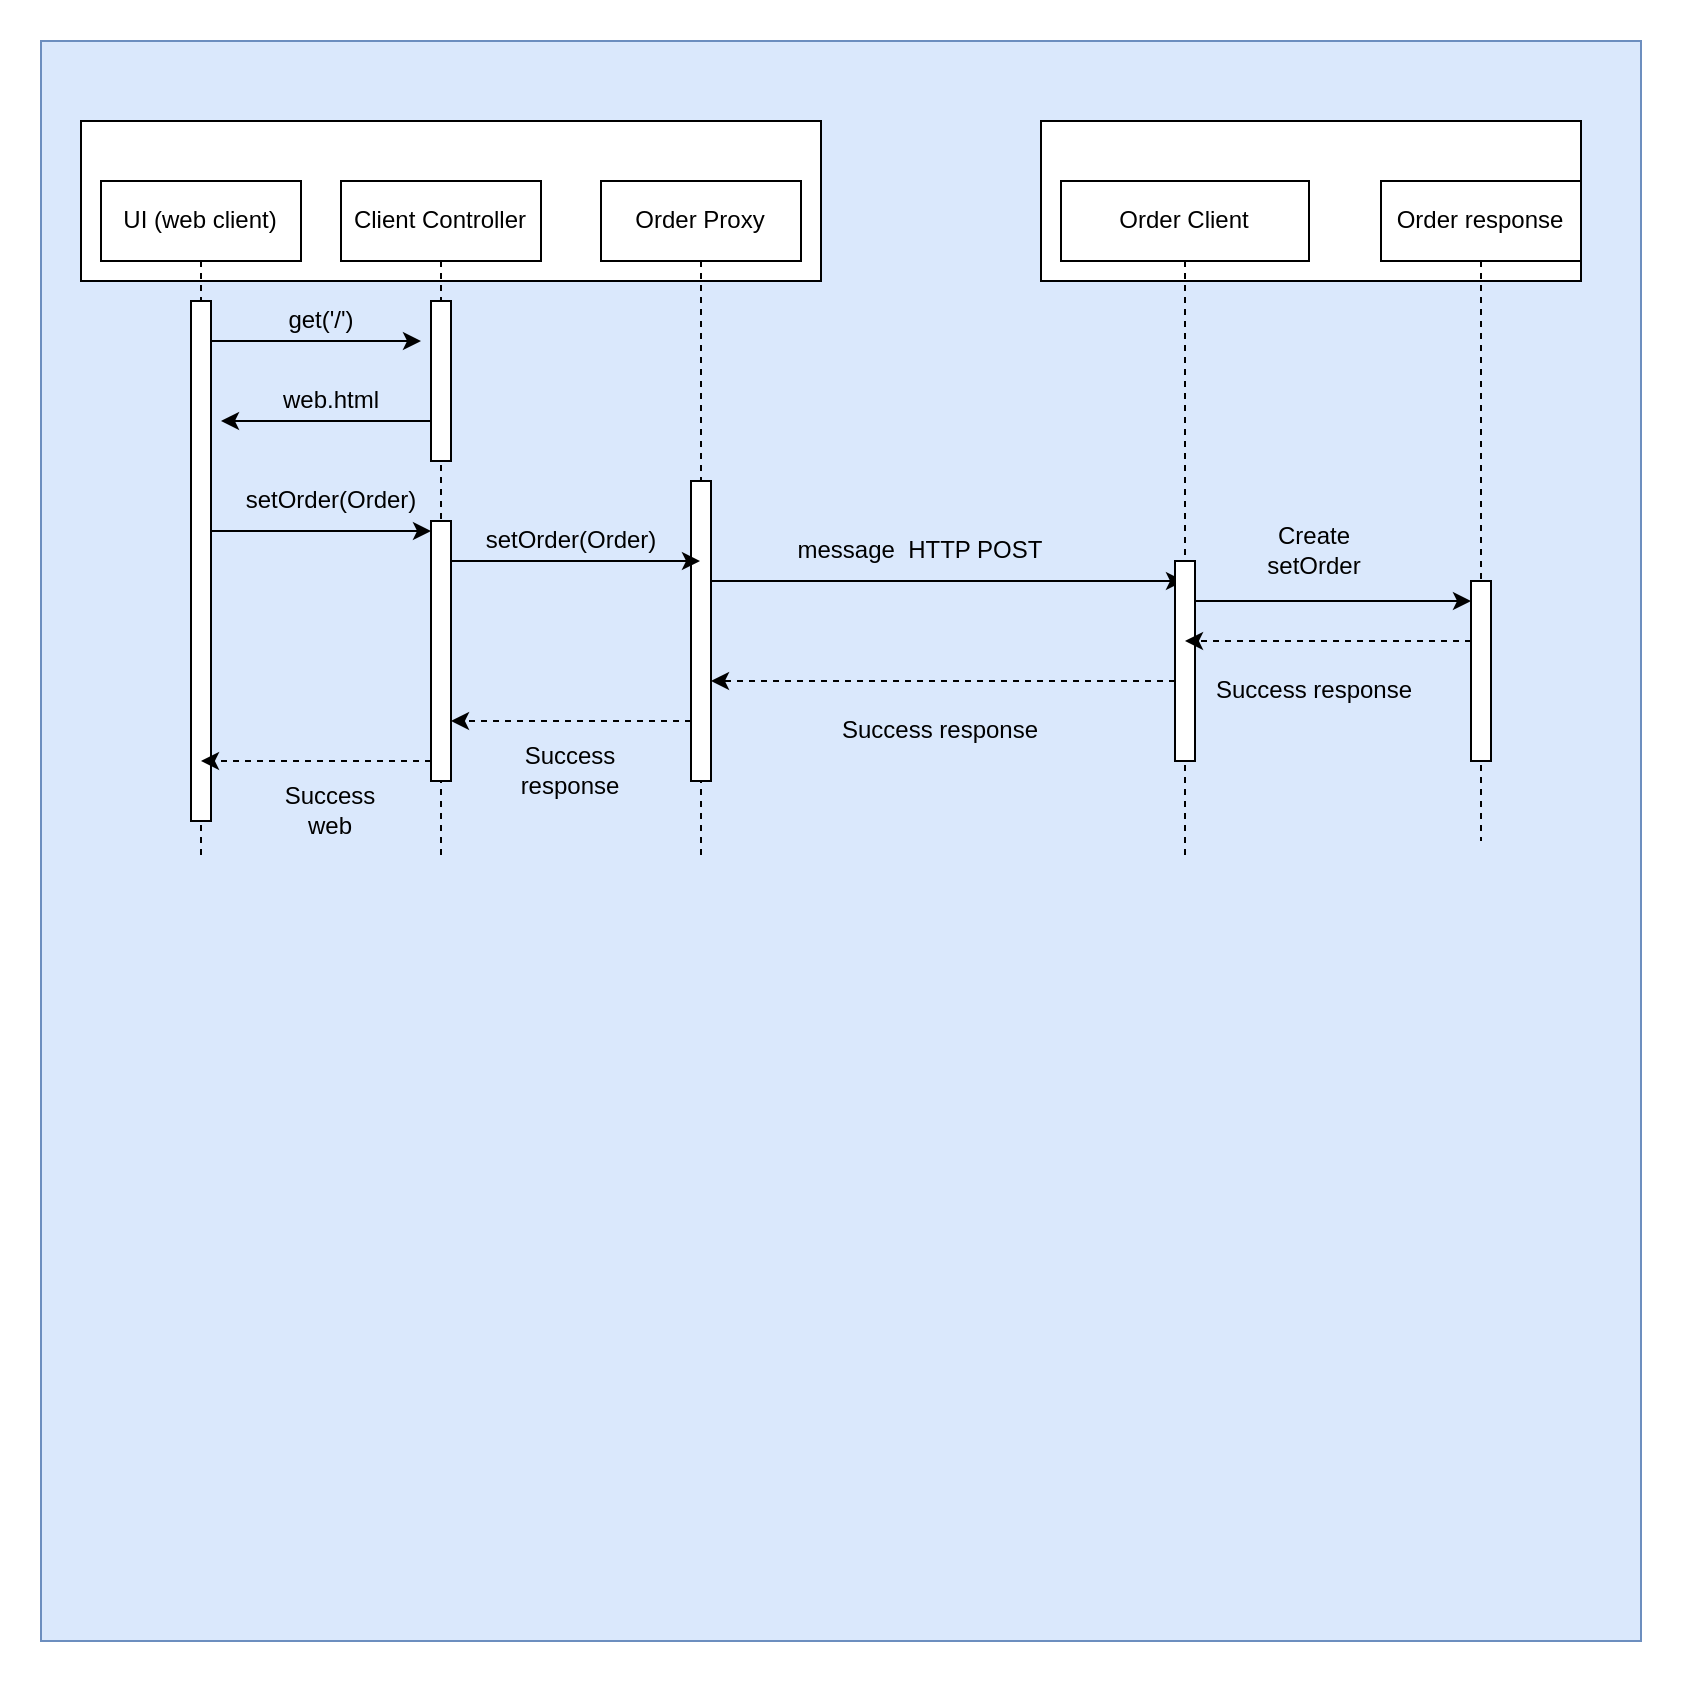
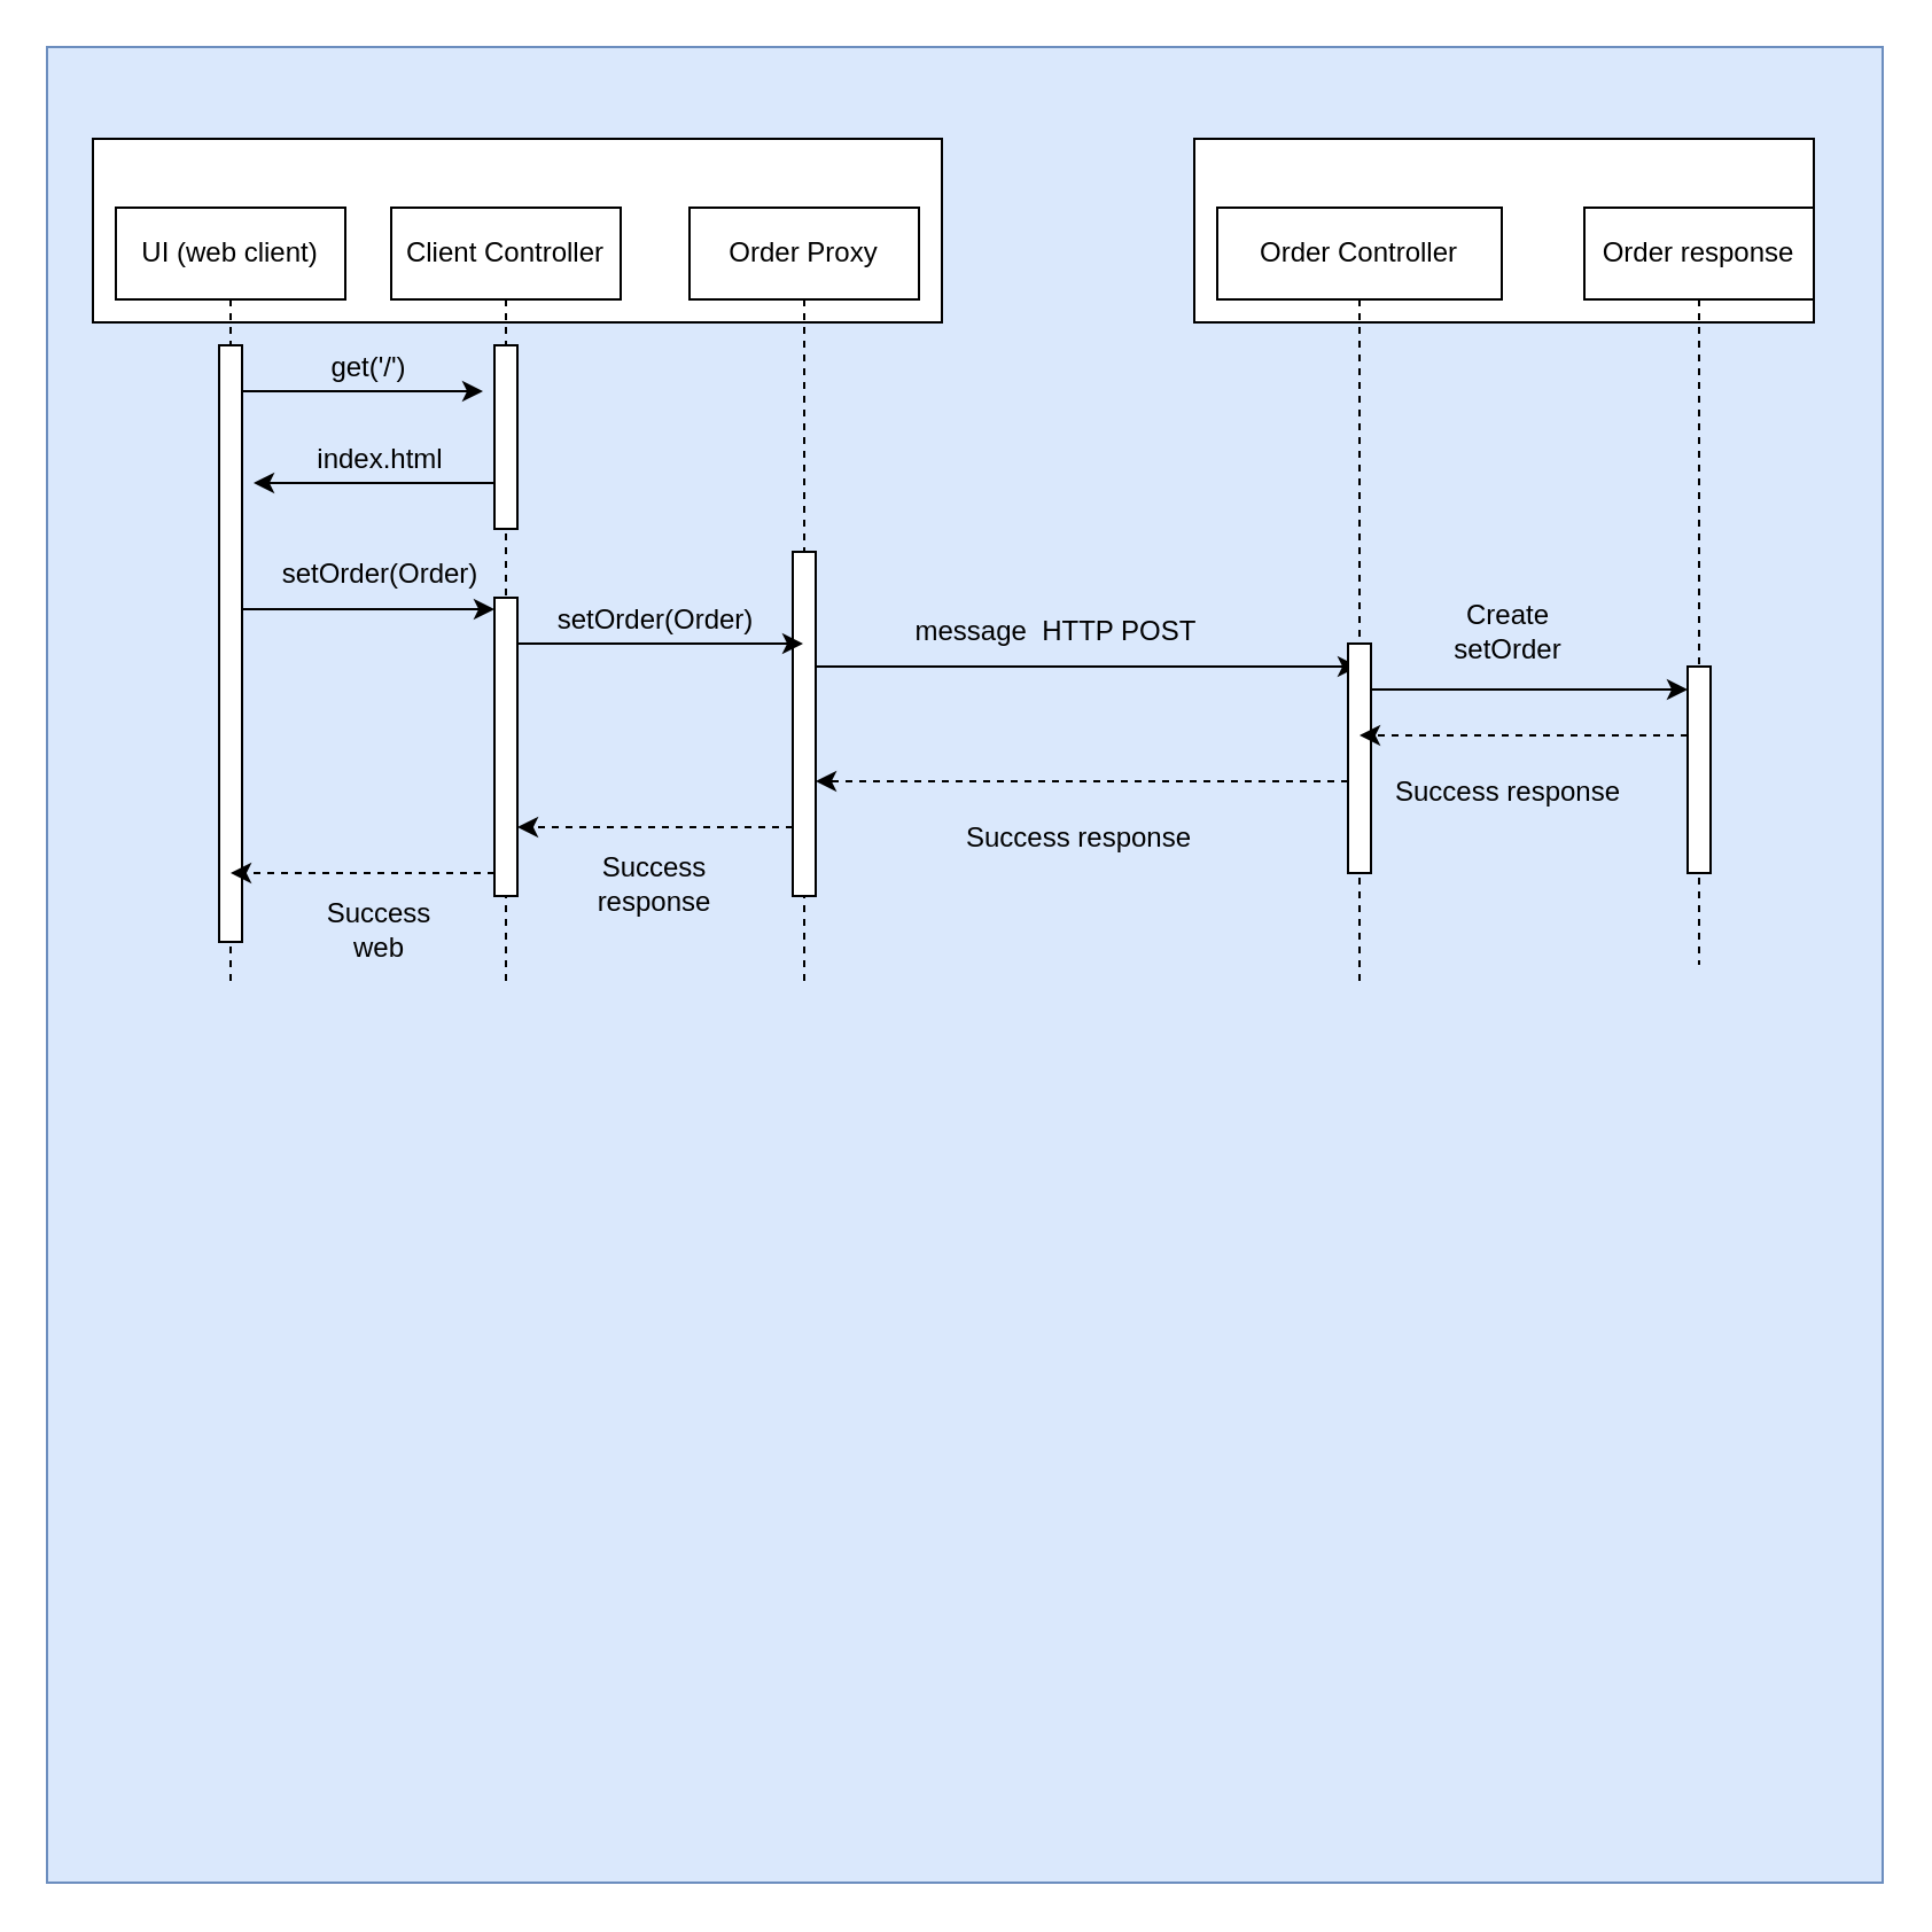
  <mxCell id="0" />
  <mxCell id="1" parent="0" />
  <mxCell id="2" value="" style="whiteSpace=wrap;html=1;aspect=fixed;fillColor=#dae8fc;strokeColor=#6c8ebf;" vertex="1" parent="1"><mxGeometry y="20" width="800" height="800" as="geometry" x="20" /></mxCell>
  <mxCell id="3" value="" style="rounded=0;whiteSpace=wrap;html=1;" vertex="1" parent="1"><mxGeometry x="40" y="60" width="370" height="80" as="geometry" /></mxCell>
  <mxCell id="4" value="" style="rounded=0;whiteSpace=wrap;html=1;" vertex="1" parent="1"><mxGeometry x="520" y="60" width="270" height="80" as="geometry" /></mxCell>
  <mxCell id="5" style="edgeStyle=orthogonalEdgeStyle;rounded=0;orthogonalLoop=1;jettySize=auto;html=1;" edge="1" parent="1" source="16" target="12"><mxGeometry relative="1" as="geometry"><Array as="points"><mxPoint x="440" y="290" /><mxPoint x="440" y="290" /></Array></mxGeometry></mxCell>
  <mxCell id="6" value="Client Controller" style="shape=umlLifeline;perimeter=lifelinePerimeter;whiteSpace=wrap;html=1;container=1;collapsible=0;recursiveResize=0;outlineConnect=0;" vertex="1" parent="1"><mxGeometry x="170" y="90" width="100" height="340" as="geometry" /></mxCell>
  <mxCell id="7" value="" style="html=1;points=[];perimeter=orthogonalPerimeter;" vertex="1" parent="6"><mxGeometry x="45" y="60" width="10" height="80" as="geometry" /></mxCell>
  <mxCell id="8" value="setOrder(Order)" style="text;html=1;align=center;verticalAlign=middle;resizable=0;points=[];autosize=1;strokeColor=none;fillColor=none;" vertex="1" parent="6"><mxGeometry x="-55" y="150" width="100" height="20" as="geometry" /></mxCell>
  <mxCell id="9" value="" style="html=1;points=[];perimeter=orthogonalPerimeter;" vertex="1" parent="6"><mxGeometry x="45" y="170" width="10" height="130" as="geometry" /></mxCell>
  <mxCell id="10" value="UI (web client)" style="shape=umlLifeline;perimeter=lifelinePerimeter;whiteSpace=wrap;html=1;container=1;collapsible=0;recursiveResize=0;outlineConnect=0;" vertex="1" parent="1"><mxGeometry x="50" y="90" width="100" height="340" as="geometry" /></mxCell>
  <mxCell id="11" value="" style="html=1;points=[];perimeter=orthogonalPerimeter;" vertex="1" parent="10"><mxGeometry x="45" y="60" width="10" height="260" as="geometry" /></mxCell>
- <mxCell id="12" value="Order Client" style="shape=umlLifeline;perimeter=lifelinePerimeter;whiteSpace=wrap;html=1;container=1;collapsible=0;recursiveResize=0;outlineConnect=0;" vertex="1" parent="1"><mxGeometry x="530" y="90" width="124" height="340" as="geometry" /></mxCell>
+ <mxCell id="12" value="Order Controller" style="shape=umlLifeline;perimeter=lifelinePerimeter;whiteSpace=wrap;html=1;container=1;collapsible=0;recursiveResize=0;outlineConnect=0;" vertex="1" parent="1"><mxGeometry x="530" y="90" width="124" height="340" as="geometry" /></mxCell>
  <mxCell id="13" value="" style="html=1;points=[];perimeter=orthogonalPerimeter;" vertex="1" parent="12"><mxGeometry x="57" y="190" width="10" height="100" as="geometry" /></mxCell>
  <mxCell id="14" value="Order response" style="shape=umlLifeline;perimeter=lifelinePerimeter;whiteSpace=wrap;html=1;container=1;collapsible=0;recursiveResize=0;outlineConnect=0;" vertex="1" parent="1"><mxGeometry x="690" y="90" width="100" height="330" as="geometry" /></mxCell>
  <mxCell id="15" value="" style="html=1;points=[];perimeter=orthogonalPerimeter;" vertex="1" parent="14"><mxGeometry x="45" y="200" width="10" height="90" as="geometry" /></mxCell>
  <mxCell id="16" value="Order Proxy" style="shape=umlLifeline;perimeter=lifelinePerimeter;whiteSpace=wrap;html=1;container=1;collapsible=0;recursiveResize=0;outlineConnect=0;" vertex="1" parent="1"><mxGeometry x="300" y="90" width="100" height="340" as="geometry" /></mxCell>
  <mxCell id="17" value="" style="html=1;points=[];perimeter=orthogonalPerimeter;" vertex="1" parent="16"><mxGeometry x="45" y="150" width="10" height="150" as="geometry" /></mxCell>
  <mxCell id="18" value="message&amp;nbsp; HTTP POST" style="text;html=1;strokeColor=none;fillColor=none;align=center;verticalAlign=middle;whiteSpace=wrap;rounded=0;" vertex="1" parent="1"><mxGeometry x="390" y="260" width="140" height="30" as="geometry" /></mxCell>
  <mxCell id="19" style="edgeStyle=orthogonalEdgeStyle;rounded=0;orthogonalLoop=1;jettySize=auto;html=1;" edge="1" parent="1" source="11"><mxGeometry relative="1" as="geometry"><mxPoint x="210" y="170" as="targetPoint" /><Array as="points"><mxPoint x="160" y="170" /><mxPoint x="160" y="170" /></Array></mxGeometry></mxCell>
  <mxCell id="20" value="get('/')" style="text;html=1;align=center;verticalAlign=middle;resizable=0;points=[];autosize=1;strokeColor=none;fillColor=none;" vertex="1" parent="1"><mxGeometry x="135" y="150" width="50" height="20" as="geometry" /></mxCell>
  <mxCell id="21" style="edgeStyle=orthogonalEdgeStyle;rounded=0;orthogonalLoop=1;jettySize=auto;html=1;" edge="1" parent="1" source="7"><mxGeometry relative="1" as="geometry"><mxPoint x="110" y="210" as="targetPoint" /><Array as="points"><mxPoint x="170" y="210" /><mxPoint x="170" y="210" /></Array></mxGeometry></mxCell>
- <mxCell id="22" value="web.html" style="text;html=1;align=center;verticalAlign=middle;resizable=0;points=[];autosize=1;strokeColor=none;fillColor=none;" vertex="1" parent="1"><mxGeometry x="130" y="190" width="70" height="20" as="geometry" /></mxCell>
+ <mxCell id="22" value="index.html" style="text;html=1;align=center;verticalAlign=middle;resizable=0;points=[];autosize=1;strokeColor=none;fillColor=none;" vertex="1" parent="1"><mxGeometry x="130" y="190" width="70" height="20" as="geometry" /></mxCell>
  <mxCell id="23" style="edgeStyle=orthogonalEdgeStyle;rounded=0;orthogonalLoop=1;jettySize=auto;html=1;" edge="1" parent="1" source="13" target="15"><mxGeometry relative="1" as="geometry"><Array as="points"><mxPoint x="640" y="300" /><mxPoint x="640" y="300" /></Array></mxGeometry></mxCell>
  <mxCell id="24" value="Create &lt;br&gt;setOrder" style="text;html=1;strokeColor=none;fillColor=none;align=center;verticalAlign=middle;whiteSpace=wrap;rounded=0;" vertex="1" parent="1"><mxGeometry x="609" y="260" width="96" height="30" as="geometry" /></mxCell>
  <mxCell id="25" value="Success response" style="text;html=1;strokeColor=none;fillColor=none;align=center;verticalAlign=middle;whiteSpace=wrap;rounded=0;" vertex="1" parent="1"><mxGeometry x="400" y="350" width="140" height="30" as="geometry" /></mxCell>
  <mxCell id="26" value="Success response" style="text;html=1;strokeColor=none;fillColor=none;align=center;verticalAlign=middle;whiteSpace=wrap;rounded=0;" vertex="1" parent="1"><mxGeometry x="250" y="370" width="70" height="30" as="geometry" /></mxCell>
  <mxCell id="27" style="edgeStyle=orthogonalEdgeStyle;rounded=0;orthogonalLoop=1;jettySize=auto;html=1;dashed=1;" edge="1" parent="1" source="17" target="9"><mxGeometry relative="1" as="geometry"><Array as="points"><mxPoint x="290" y="360" /><mxPoint x="290" y="360" /></Array></mxGeometry></mxCell>
  <mxCell id="28" style="edgeStyle=orthogonalEdgeStyle;rounded=0;orthogonalLoop=1;jettySize=auto;html=1;dashed=1;" edge="1" parent="1" source="13" target="17"><mxGeometry relative="1" as="geometry"><Array as="points"><mxPoint x="470" y="340" /><mxPoint x="470" y="340" /></Array></mxGeometry></mxCell>
  <mxCell id="29" style="edgeStyle=orthogonalEdgeStyle;rounded=0;orthogonalLoop=1;jettySize=auto;html=1;dashed=1;" edge="1" parent="1" source="15"><mxGeometry relative="1" as="geometry"><mxPoint x="592" y="320" as="targetPoint" /><Array as="points"><mxPoint x="601" y="320" /></Array></mxGeometry></mxCell>
  <mxCell id="30" value="Success response" style="text;html=1;strokeColor=none;fillColor=none;align=center;verticalAlign=middle;whiteSpace=wrap;rounded=0;" vertex="1" parent="1"><mxGeometry x="587" y="330" width="140" height="30" as="geometry" /></mxCell>
  <mxCell id="31" style="edgeStyle=orthogonalEdgeStyle;rounded=0;orthogonalLoop=1;jettySize=auto;html=1;" edge="1" parent="1" source="11" target="9"><mxGeometry relative="1" as="geometry"><Array as="points"><mxPoint x="180" y="265" /><mxPoint x="180" y="265" /></Array></mxGeometry></mxCell>
  <mxCell id="32" style="edgeStyle=orthogonalEdgeStyle;rounded=0;orthogonalLoop=1;jettySize=auto;html=1;" edge="1" parent="1" source="9" target="16"><mxGeometry relative="1" as="geometry"><Array as="points"><mxPoint x="250" y="280" /><mxPoint x="250" y="280" /></Array></mxGeometry></mxCell>
  <mxCell id="33" value="setOrder(Order)" style="text;html=1;align=center;verticalAlign=middle;resizable=0;points=[];autosize=1;strokeColor=none;fillColor=none;" vertex="1" parent="1"><mxGeometry x="235" y="260" width="100" height="20" as="geometry" /></mxCell>
  <mxCell id="34" style="edgeStyle=orthogonalEdgeStyle;rounded=0;orthogonalLoop=1;jettySize=auto;html=1;dashed=1;" edge="1" parent="1" source="9"><mxGeometry relative="1" as="geometry"><mxPoint x="100" y="380" as="targetPoint" /><Array as="points"><mxPoint x="100" y="380" /></Array></mxGeometry></mxCell>
  <mxCell id="35" value="Success web" style="text;html=1;strokeColor=none;fillColor=none;align=center;verticalAlign=middle;whiteSpace=wrap;rounded=0;" vertex="1" parent="1"><mxGeometry x="130" y="390" width="70" height="30" as="geometry" /></mxCell>
